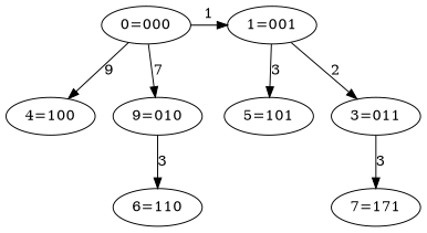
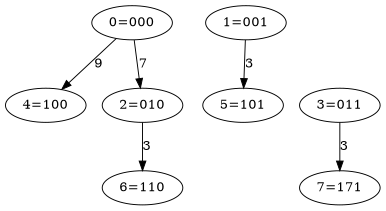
  digraph {
    n1 [label="4=100"]
    n2 [label="5=101"]
    n3 [label="0=000"]
    n4 [label="1=001"]
-   n5 [label="9=010"]
+   n5 [label="2=010"]
    n6 [label="3=011"]
    n7 [label="6=110"]
    n8 [label="7=171"]
    subgraph sub_1 {
      rank=same
      n1
      n2
    }
    subgraph sub_2 {
      rank=same
      n3
      n4
    }
    subgraph sub_3 {
      rank=same
      n5
      n6
    }
    subgraph sub_4 {
      rank=same
      n7
      n8
    }
    n3 -> n1 [label=9]
-   n3 -> n4 [label=1]
    n3 -> n5 [label=7]
    n4 -> n2 [label=3]
-   n4 -> n6 [label=2]
    n5 -> n7 [label=3]
    n6 -> n8 [label=3]
  }
